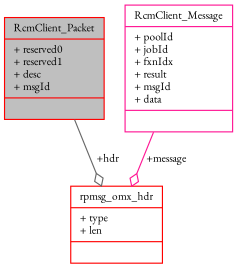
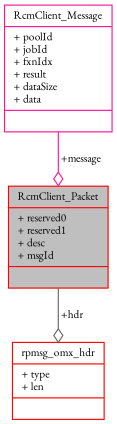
  digraph {
    fontname="EB Garamond"
    node [color=red fillcolor=white fontname="EB Garamond" fontsize=10 shape=record style=filled]
    edge [arrowhead=odiamond fontname="EB Garamond" fontsize=10 labelfontname=Helvetica labelfontsize=10 style=solid]
    n1 [fillcolor=grey75 fontcolor=black height=0.2 label="{RcmClient_Packet\n|+ reserved0\l+ reserved1\l+ desc\l+ msgId\l|}" width=0.4]
    n2 [height=0.2 label="{rpmsg_omx_hdr\n|+ type\l+ len\l|}" width=0.4]
-   n3 [color=deeppink height=0.2 label="{RcmClient_Message\n|+ poolId\l+ jobId\l+ fxnIdx\l+ result\l+ msgId\l+ data\l|}" width=0.4]
+   n3 [color=deeppink height=0.2 label="{RcmClient_Message\n|+ poolId\l+ jobId\l+ fxnIdx\l+ result\l+ dataSize\l+ data\l|}" width=0.4]
    n1 -> n2 [color=gray40 label=" +hdr"]
-   n3 -> n2 [color=deeppink label=" +message"]
+   n3 -> n1 [color=deeppink label=" +message"]
  }
